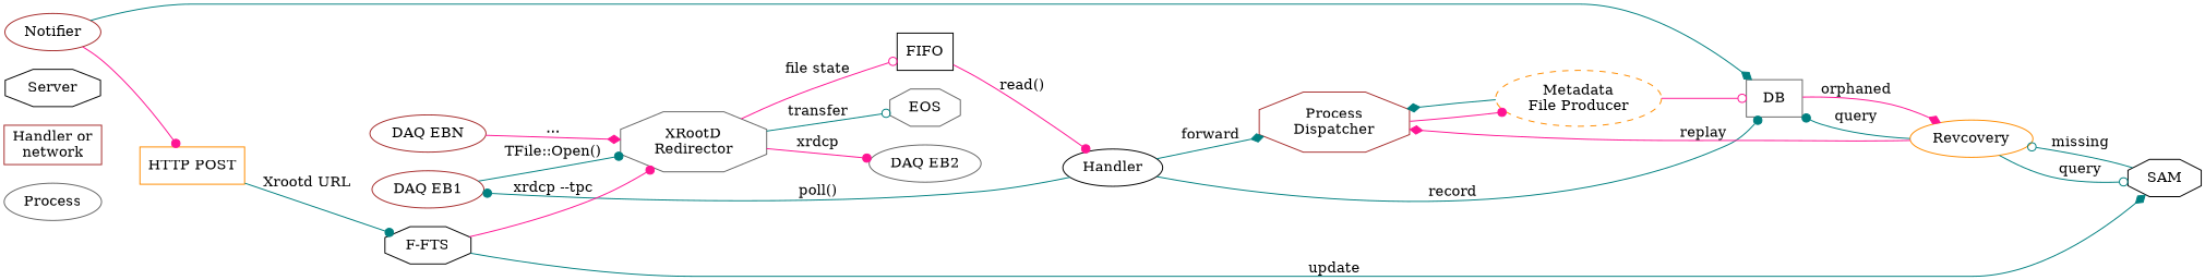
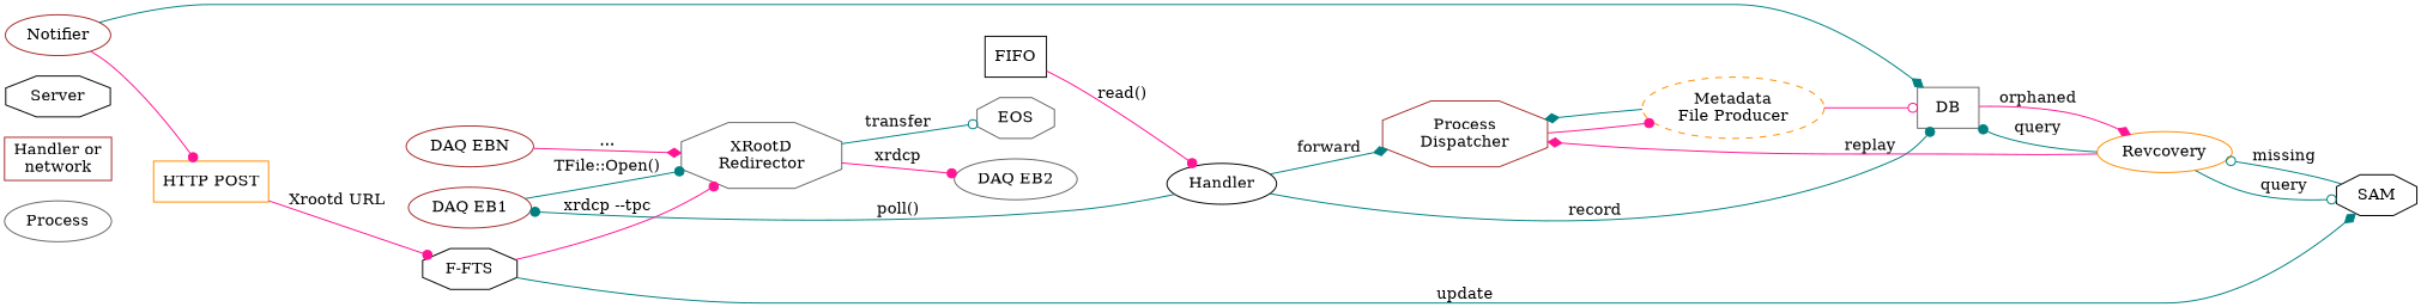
  digraph {
    fontname="DejaVu Serif"
    rankdir=LR
    node [color=gray40 fontname="DejaVu Serif"]
    edge [arrowhead=dot color=teal fontname="DejaVu Serif"]
    n1 [label=Process]
    n2 [color=brown label="Handler or\nnetwork" shape=box]
    n3 [color=black label=Server shape=octagon]
    n4 [color=brown label="DAQ EB1"]
    n5 [label="XRootD\nRedirector" shape=octagon]
    n6 [label="DAQ EB2"]
    n7 [color=black label=FIFO shape=box]
    n8 [label=EOS shape=octagon]
    n9 [color=brown label="DAQ EBN"]
    n10 [color=black label=Handler]
    n11 [label=DB shape=box]
    n12 [color=brown label="Process\nDispatcher" shape=octagon]
    n13 [color=darkorange label=Revcovery]
    n14 [color=black label=SAM shape=octagon]
    n15 [color=black label="F-FTS" shape=octagon]
    n16 [color=darkorange label="HTTP POST" shape=box]
    n17 [color=darkorange label="Metadata\nFile Producer" style=dashed]
    n18 [color=brown label=Notifier]
    n4 -> n5 [label="TFile::Open()"]
    n5 -> n6 [color=deeppink label=xrdcp]
-   n5 -> n7 [arrowhead=odot color=deeppink label="file state"]
    n5 -> n8 [arrowhead=odot label=transfer]
    n7 -> n10 [color=deeppink label="read()"]
    n9 -> n5 [arrowhead=diamond color=deeppink label="..."]
    n10 -> n4 [label="poll()"]
    n10 -> n11 [label=record]
    n10 -> n12 [arrowhead=diamond label=forward]
    n11 -> n13 [arrowhead=diamond color=deeppink label=orphaned]
    n12 -> n17 [color=deeppink]
    n13 -> n11 [label=query]
    n13 -> n12 [arrowhead=diamond color=deeppink label=replay]
    n13 -> n14 [arrowhead=odot label=query]
    n14 -> n13 [arrowhead=odot label=missing]
    n15 -> n5 [color=deeppink label="xrdcp --tpc"]
    n15 -> n14 [arrowhead=diamond label=update]
-   n16 -> n15 [label="Xrootd URL"]
+   n16 -> n15 [color=deeppink label="Xrootd URL"]
    n17 -> n11 [arrowhead=odot color=deeppink]
    n17 -> n12 [arrowhead=diamond]
    n18 -> n11 [arrowhead=diamond]
    n18 -> n16 [color=deeppink]
  }
